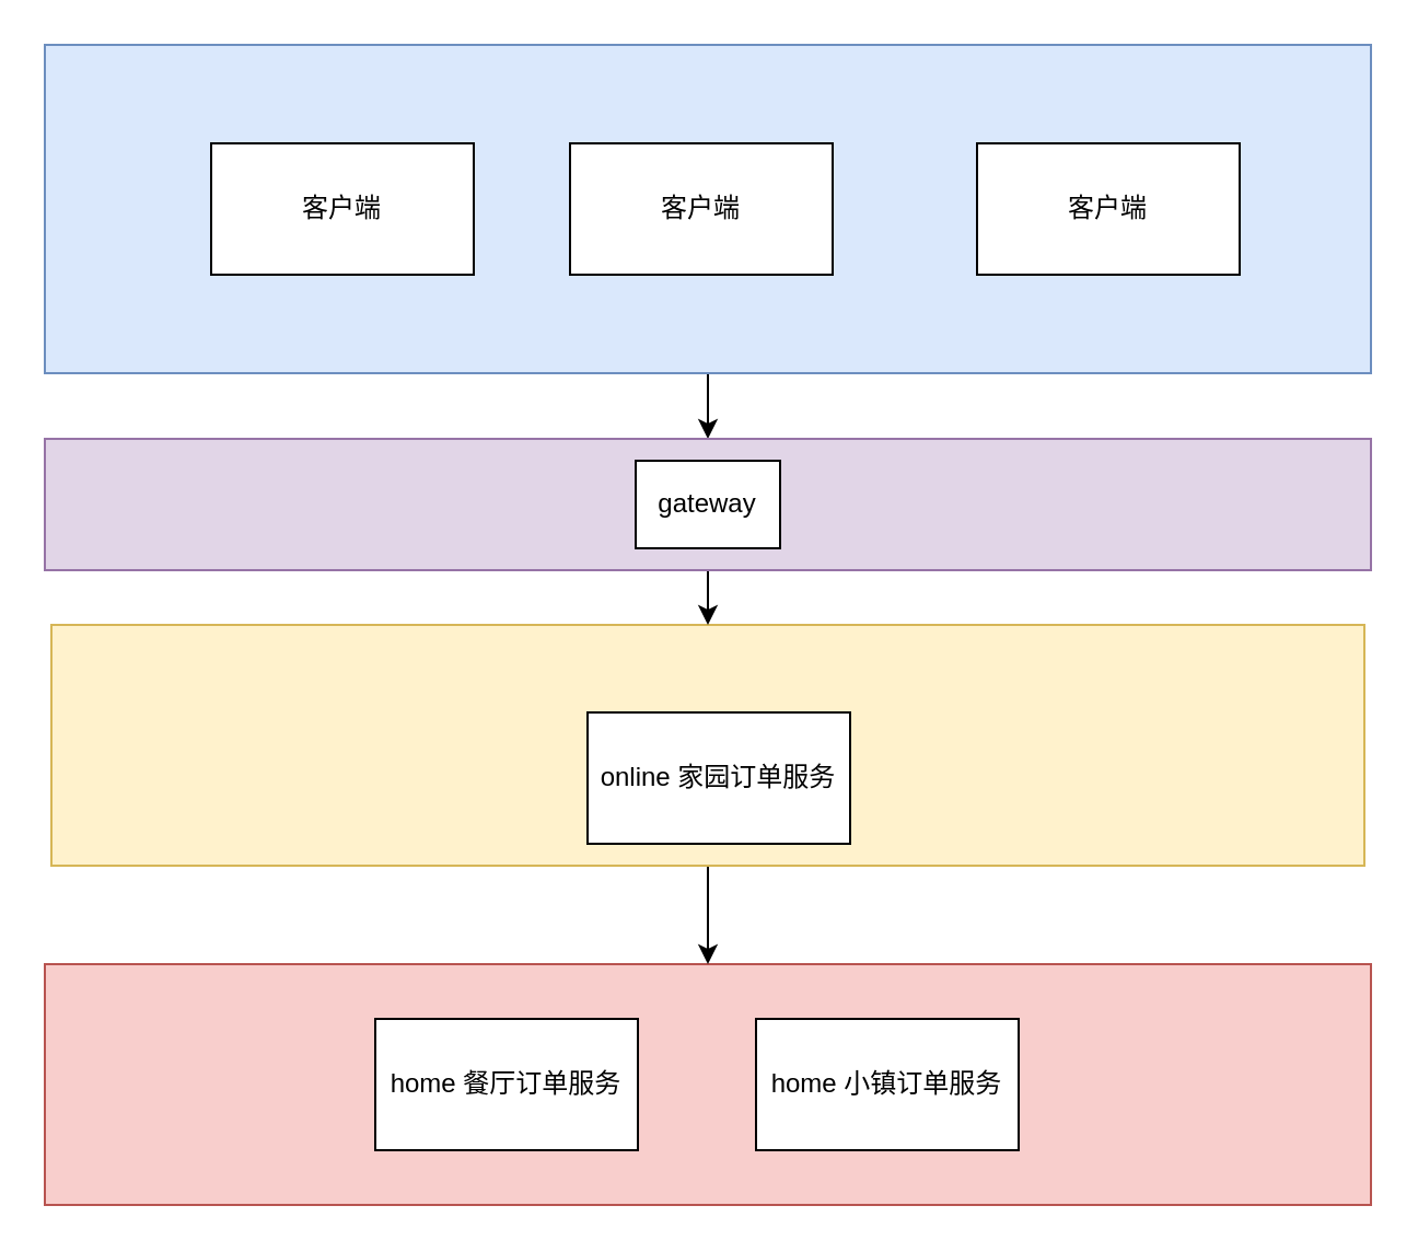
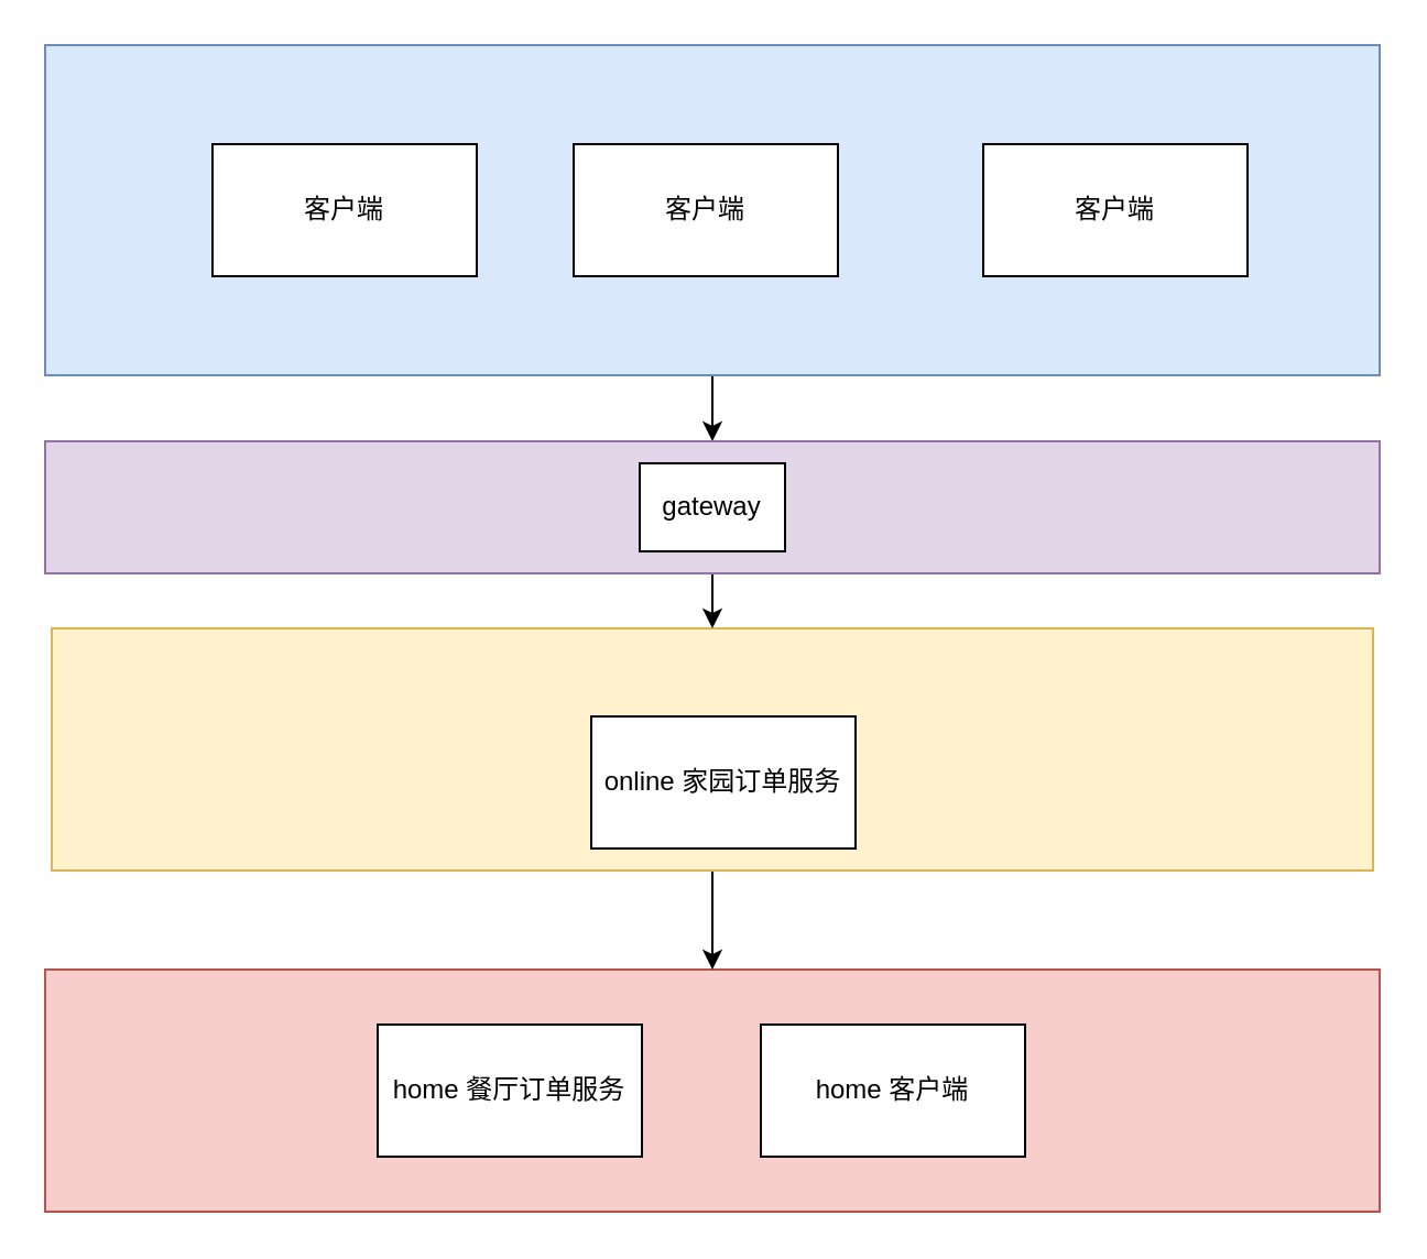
  <mxCell id="0" />
  <mxCell id="1" parent="0" />
  <mxCell id="2" style="edgeStyle=orthogonalEdgeStyle;rounded=0;orthogonalLoop=1;jettySize=auto;html=1;entryX=0.5;entryY=0;entryDx=0;entryDy=0;fontFamily=Helvetica;" edge="1" parent="1" source="3" target="14"><mxGeometry relative="1" as="geometry" /></mxCell>
  <mxCell id="3" value="&lt;h1&gt;&lt;br&gt;&lt;/h1&gt;" style="rounded=0;whiteSpace=wrap;html=1;fillColor=#dae8fc;strokeColor=#6c8ebf;fontStyle=1" vertex="1" parent="1"><mxGeometry x="20" y="20" width="606" height="150" as="geometry" /></mxCell>
  <mxCell id="4" value="客户端" style="rounded=0;whiteSpace=wrap;html=1;" vertex="1" parent="1"><mxGeometry x="96" y="65" width="120" height="60" as="geometry" /></mxCell>
  <mxCell id="5" value="客户端" style="rounded=0;whiteSpace=wrap;html=1;" vertex="1" parent="1"><mxGeometry x="260" y="65" width="120" height="60" as="geometry" /></mxCell>
  <mxCell id="6" value="客户端" style="rounded=0;whiteSpace=wrap;html=1;" vertex="1" parent="1"><mxGeometry x="446" y="65" width="120" height="60" as="geometry" /></mxCell>
  <mxCell id="7" value="" style="rounded=0;whiteSpace=wrap;html=1;fontFamily=Helvetica;fillColor=#f8cecc;strokeColor=#b85450;" vertex="1" parent="1"><mxGeometry x="20" y="440" width="606" height="110" as="geometry" /></mxCell>
  <mxCell id="8" style="edgeStyle=orthogonalEdgeStyle;rounded=0;orthogonalLoop=1;jettySize=auto;html=1;entryX=0.5;entryY=0;entryDx=0;entryDy=0;fontFamily=Helvetica;" edge="1" parent="1" source="9" target="7"><mxGeometry relative="1" as="geometry" /></mxCell>
  <mxCell id="9" value="" style="rounded=0;whiteSpace=wrap;html=1;fontFamily=Helvetica;fillColor=#fff2cc;strokeColor=#d6b656;" vertex="1" parent="1"><mxGeometry x="23" y="285" width="600" height="110" as="geometry" /></mxCell>
  <mxCell id="10" value="online 家园订单服务" style="rounded=0;whiteSpace=wrap;html=1;fontFamily=Helvetica;" vertex="1" parent="1"><mxGeometry x="268" y="325" width="120" height="60" as="geometry" /></mxCell>
  <mxCell id="11" value="home 餐厅订单服务" style="rounded=0;whiteSpace=wrap;html=1;fontFamily=Helvetica;" vertex="1" parent="1"><mxGeometry x="171" y="465" width="120" height="60" as="geometry" /></mxCell>
- <mxCell id="12" value="home 小镇订单服务" style="rounded=0;whiteSpace=wrap;html=1;fontFamily=Helvetica;" vertex="1" parent="1"><mxGeometry x="345" y="465" width="120" height="60" as="geometry" /></mxCell>
+ <mxCell id="12" value="home 客户端" style="rounded=0;whiteSpace=wrap;html=1;fontFamily=Helvetica;" vertex="1" parent="1"><mxGeometry x="345" y="465" width="120" height="60" as="geometry" /></mxCell>
  <mxCell id="13" style="edgeStyle=orthogonalEdgeStyle;rounded=0;orthogonalLoop=1;jettySize=auto;html=1;fontFamily=Helvetica;" edge="1" parent="1" source="14" target="9"><mxGeometry relative="1" as="geometry" /></mxCell>
  <mxCell id="14" value="" style="rounded=0;whiteSpace=wrap;html=1;fontFamily=Helvetica;fillColor=#e1d5e7;strokeColor=#9673a6;" vertex="1" parent="1"><mxGeometry x="20" y="200" width="606" height="60" as="geometry" /></mxCell>
  <mxCell id="15" value="gateway" style="rounded=0;whiteSpace=wrap;html=1;fontFamily=Helvetica;" vertex="1" parent="1"><mxGeometry x="290" y="210" width="66" height="40" as="geometry" /></mxCell>
